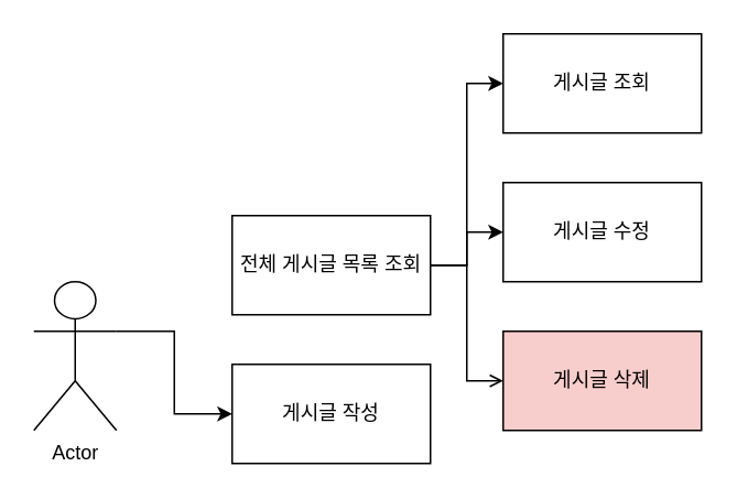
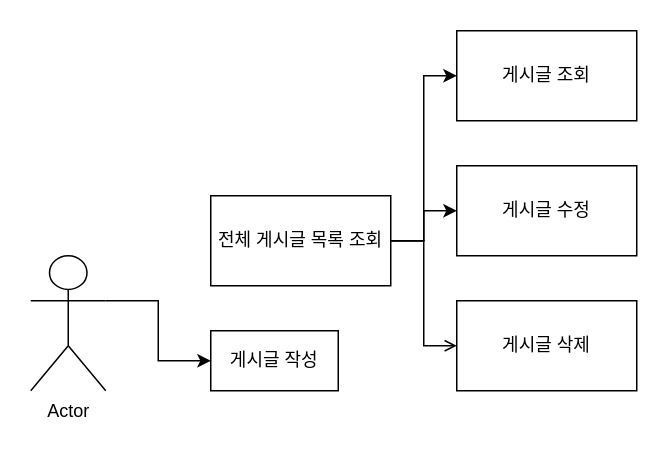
  <mxCell id="0" />
  <mxCell id="1" parent="0" />
  <mxCell id="2" style="edgeStyle=orthogonalEdgeStyle;rounded=0;orthogonalLoop=1;jettySize=auto;html=1;exitX=1;exitY=0.333;exitDx=0;exitDy=0;exitPerimeter=0;entryX=0;entryY=0.5;entryDx=0;entryDy=0;" edge="1" parent="1" source="3" target="8"><mxGeometry relative="1" as="geometry" /></mxCell>
  <mxCell id="3" value="Actor" style="shape=umlActor;verticalLabelPosition=bottom;verticalAlign=top;html=1;outlineConnect=0;" vertex="1" parent="1"><mxGeometry x="20" y="170" width="50" height="90" as="geometry" /></mxCell>
  <mxCell id="4" style="edgeStyle=orthogonalEdgeStyle;rounded=0;orthogonalLoop=1;jettySize=auto;html=1;entryX=0;entryY=0.5;entryDx=0;entryDy=0;" edge="1" parent="1" source="7" target="9"><mxGeometry relative="1" as="geometry" /></mxCell>
  <mxCell id="5" style="edgeStyle=orthogonalEdgeStyle;rounded=0;orthogonalLoop=1;jettySize=auto;html=1;entryX=0;entryY=0.5;entryDx=0;entryDy=0;" edge="1" parent="1" source="7" target="10"><mxGeometry relative="1" as="geometry" /></mxCell>
  <mxCell id="6" style="edgeStyle=orthogonalEdgeStyle;rounded=0;orthogonalLoop=1;jettySize=auto;html=1;entryX=0;entryY=0.5;entryDx=0;entryDy=0;endArrow=open;" edge="1" parent="1" source="7" target="11"><mxGeometry relative="1" as="geometry" /></mxCell>
  <mxCell id="7" value="전체 게시글 목록 조회" style="rounded=0;whiteSpace=wrap;html=1;" vertex="1" parent="1"><mxGeometry x="140" y="130" width="120" height="60" as="geometry" /></mxCell>
- <mxCell id="8" value="게시글 작성" style="rounded=0;whiteSpace=wrap;html=1;" vertex="1" parent="1"><mxGeometry x="140" y="220" width="120" height="60" as="geometry" /></mxCell>
+ <mxCell id="8" value="게시글 작성" style="rounded=0;whiteSpace=wrap;html=1;" vertex="1" parent="1"><mxGeometry x="140" y="220" width="85" height="40" as="geometry" /></mxCell>
  <mxCell id="9" value="게시글 조회" style="rounded=0;whiteSpace=wrap;html=1;" vertex="1" parent="1"><mxGeometry x="304" y="20" width="120" height="60" as="geometry" /></mxCell>
  <mxCell id="10" value="게시글 수정" style="rounded=0;whiteSpace=wrap;html=1;" vertex="1" parent="1"><mxGeometry x="304" y="110" width="120" height="60" as="geometry" /></mxCell>
- <mxCell id="11" value="게시글 삭제" style="rounded=0;whiteSpace=wrap;html=1;fillColor=#f8cecc;" vertex="1" parent="1"><mxGeometry x="304" y="200" width="120" height="60" as="geometry" /></mxCell>
+ <mxCell id="11" value="게시글 삭제" style="rounded=0;whiteSpace=wrap;html=1;" vertex="1" parent="1"><mxGeometry x="304" y="200" width="120" height="60" as="geometry" /></mxCell>
